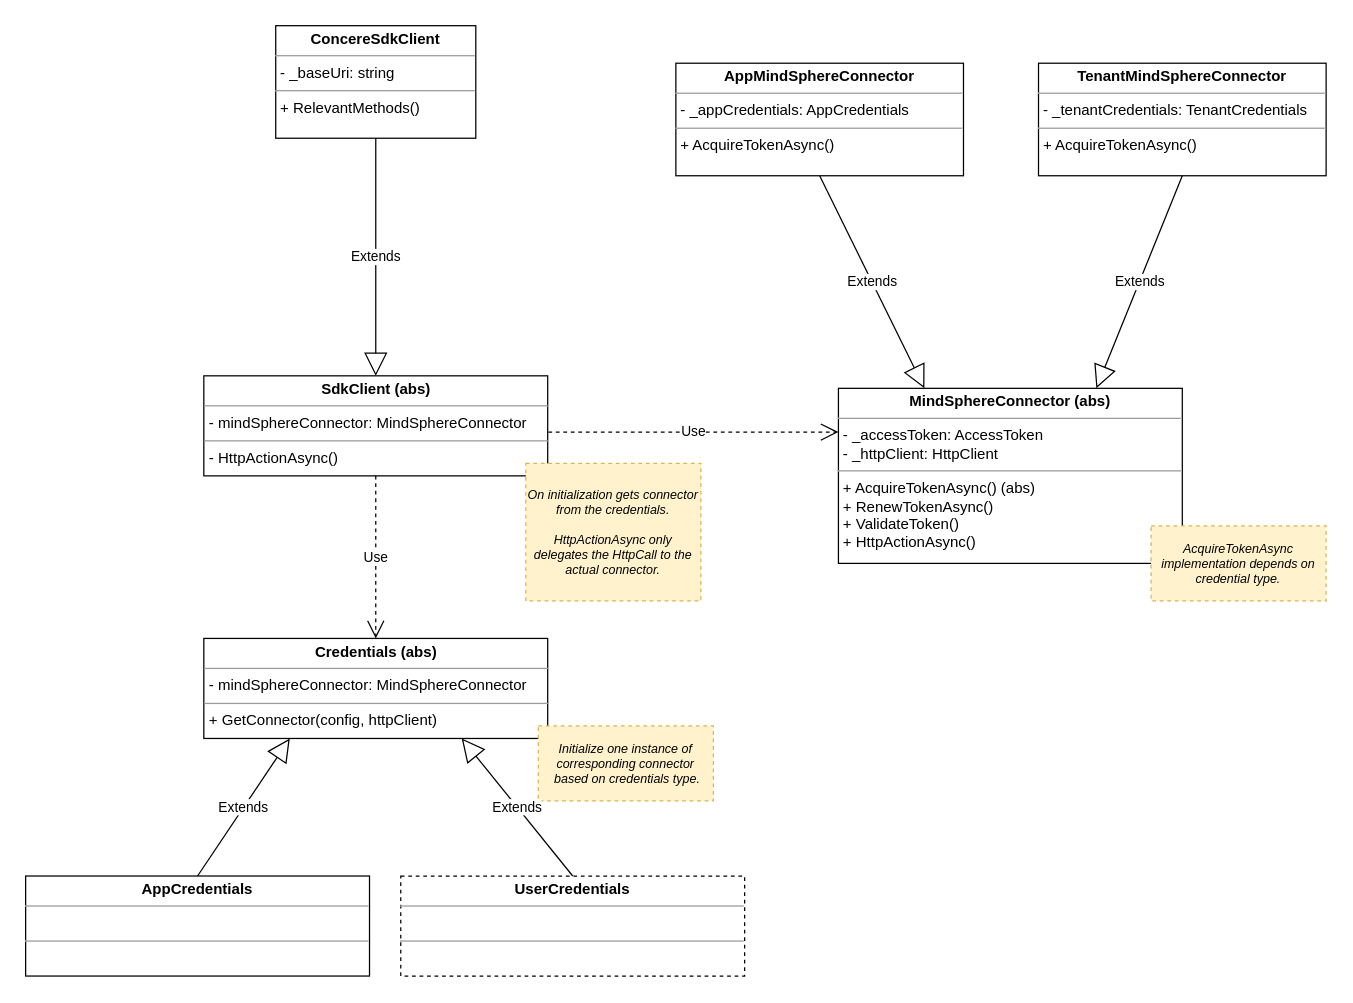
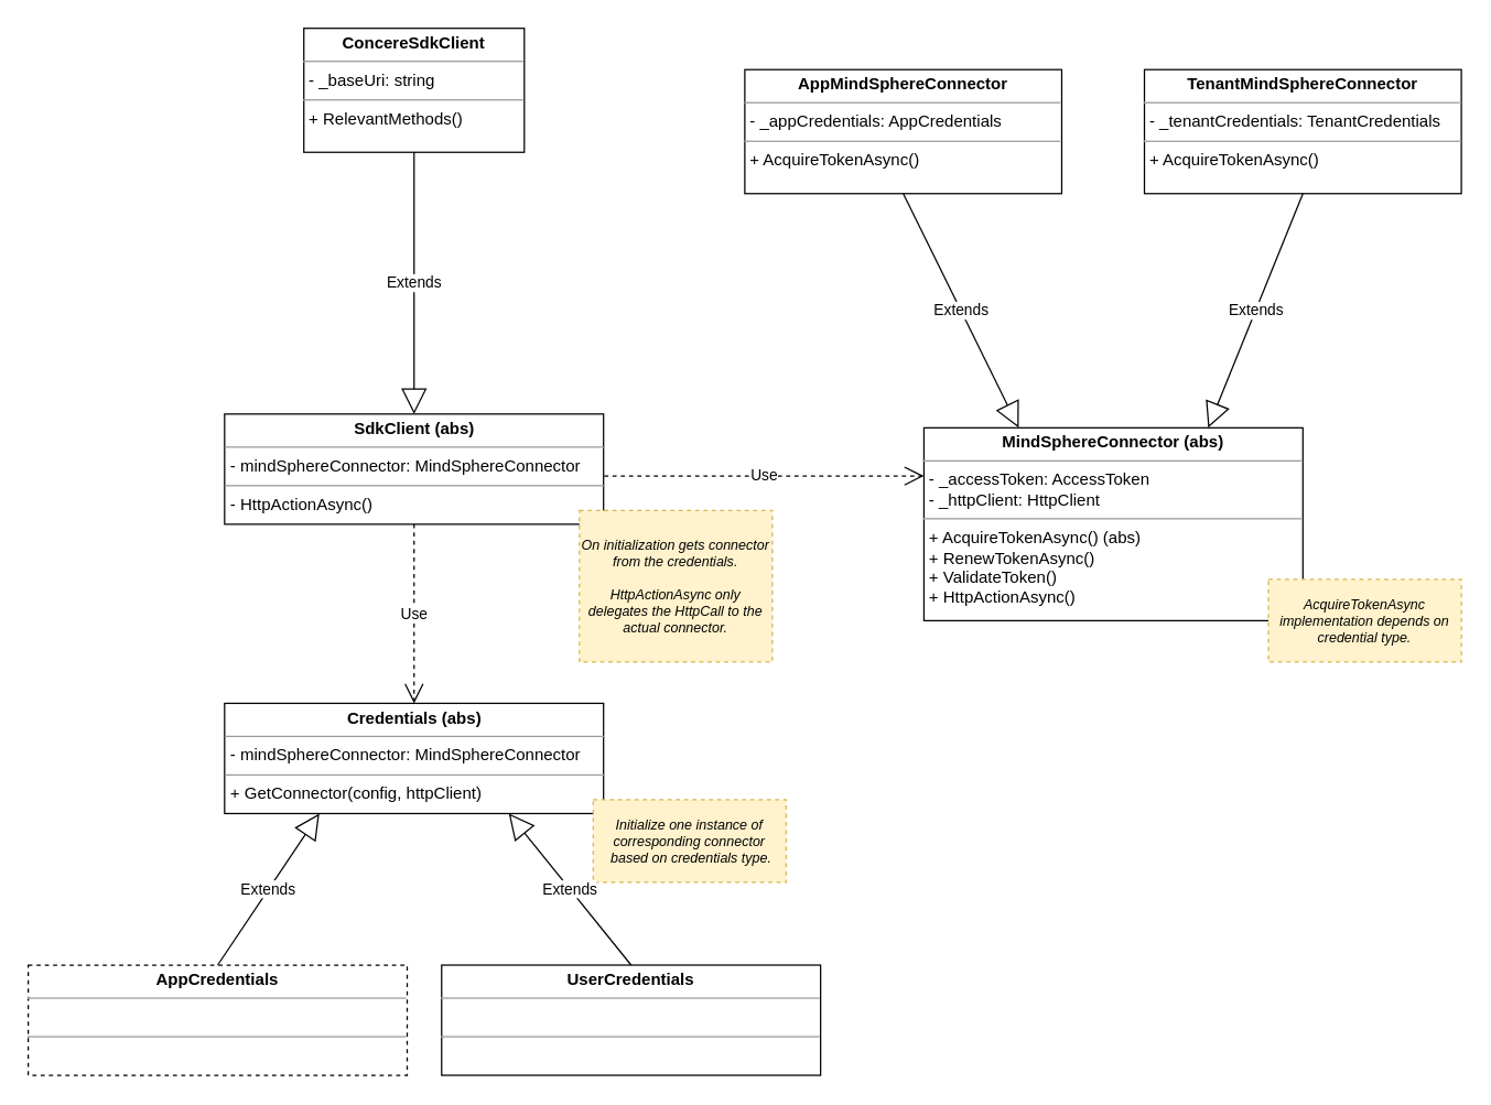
  <mxCell id="0" />
  <mxCell id="1" parent="0" />
  <mxCell id="2" value="&lt;p style=&quot;margin: 0px ; margin-top: 4px ; text-align: center&quot;&gt;&lt;b&gt;ConcereSdkClient&lt;/b&gt;&lt;/p&gt;&lt;hr size=&quot;1&quot;&gt;&lt;p style=&quot;margin: 0px ; margin-left: 4px&quot;&gt;- _baseUri: string&lt;/p&gt;&lt;hr size=&quot;1&quot;&gt;&lt;p style=&quot;margin: 0px ; margin-left: 4px&quot;&gt;+ RelevantMethods()&lt;/p&gt;" style="verticalAlign=top;align=left;overflow=fill;fontSize=12;fontFamily=Helvetica;html=1;" parent="1" vertex="1"><mxGeometry x="220" y="20" width="160" height="90" as="geometry" /></mxCell>
  <mxCell id="3" value="Extends" style="endArrow=block;endSize=16;endFill=0;html=1;exitX=0.5;exitY=1;exitDx=0;exitDy=0;entryX=0.5;entryY=0;entryDx=0;entryDy=0;" parent="1" source="2" target="4" edge="1"><mxGeometry width="160" relative="1" as="geometry"><mxPoint x="610" y="230" as="sourcePoint" /><mxPoint x="770" y="230" as="targetPoint" /></mxGeometry></mxCell>
  <mxCell id="4" value="&lt;p style=&quot;margin: 0px ; margin-top: 4px ; text-align: center&quot;&gt;&lt;b&gt;SdkClient (abs)&lt;/b&gt;&lt;/p&gt;&lt;hr size=&quot;1&quot;&gt;&lt;p style=&quot;margin: 0px ; margin-left: 4px&quot;&gt;- mindSphereConnector: MindSphereConnector&lt;/p&gt;&lt;hr size=&quot;1&quot;&gt;&lt;p style=&quot;margin: 0px ; margin-left: 4px&quot;&gt;&lt;span&gt;- HttpActionAsync()&lt;/span&gt;&lt;br&gt;&lt;/p&gt;" style="verticalAlign=top;align=left;overflow=fill;fontSize=12;fontFamily=Helvetica;html=1;" parent="1" vertex="1"><mxGeometry x="162.5" y="300" width="275" height="80" as="geometry" /></mxCell>
  <mxCell id="5" value="Use" style="endArrow=open;endSize=12;dashed=1;html=1;entryX=0;entryY=0.25;entryDx=0;entryDy=0;" parent="1" target="6" edge="1"><mxGeometry width="160" relative="1" as="geometry"><mxPoint x="438" y="345" as="sourcePoint" /><mxPoint x="640" y="390" as="targetPoint" /></mxGeometry></mxCell>
  <mxCell id="6" value="&lt;p style=&quot;margin: 0px ; margin-top: 4px ; text-align: center&quot;&gt;&lt;b&gt;MindSphereConnector (abs)&lt;/b&gt;&lt;/p&gt;&lt;hr size=&quot;1&quot;&gt;&lt;p style=&quot;margin: 0px 0px 0px 4px&quot;&gt;- _accessToken: AccessToken&lt;/p&gt;&lt;p style=&quot;margin: 0px 0px 0px 4px&quot;&gt;- _httpClient: HttpClient&lt;/p&gt;&lt;hr size=&quot;1&quot;&gt;&lt;p style=&quot;margin: 0px 0px 0px 4px&quot;&gt;+ AcquireTokenAsync() (abs)&amp;nbsp;&lt;/p&gt;&lt;p style=&quot;margin: 0px 0px 0px 4px&quot;&gt;+ RenewTokenAsync()&lt;/p&gt;&lt;p style=&quot;margin: 0px 0px 0px 4px&quot;&gt;+ ValidateToken()&lt;/p&gt;&lt;p style=&quot;margin: 0px 0px 0px 4px&quot;&gt;+ HttpActionAsync()&lt;/p&gt;" style="verticalAlign=top;align=left;overflow=fill;fontSize=12;fontFamily=Helvetica;html=1;" parent="1" vertex="1"><mxGeometry x="670" y="310" width="275" height="140" as="geometry" /></mxCell>
  <mxCell id="7" value="&lt;p style=&quot;margin: 0px ; margin-top: 4px ; text-align: center&quot;&gt;&lt;b&gt;AppMindSphereConnector&lt;/b&gt;&lt;br&gt;&lt;/p&gt;&lt;hr size=&quot;1&quot;&gt;&lt;p style=&quot;margin: 0px ; margin-left: 4px&quot;&gt;- _appCredentials: AppCredentials&lt;/p&gt;&lt;hr size=&quot;1&quot;&gt;&lt;p style=&quot;margin: 0px ; margin-left: 4px&quot;&gt;+ AcquireTokenAsync()&lt;/p&gt;" style="verticalAlign=top;align=left;overflow=fill;fontSize=12;fontFamily=Helvetica;html=1;" parent="1" vertex="1"><mxGeometry x="540" y="50" width="230" height="90" as="geometry" /></mxCell>
  <mxCell id="8" value="Extends" style="endArrow=block;endSize=16;endFill=0;html=1;exitX=0.5;exitY=1;exitDx=0;exitDy=0;entryX=0.25;entryY=0;entryDx=0;entryDy=0;" parent="1" source="7" target="6" edge="1"><mxGeometry width="160" relative="1" as="geometry"><mxPoint x="700" y="160" as="sourcePoint" /><mxPoint x="700" y="350" as="targetPoint" /></mxGeometry></mxCell>
  <mxCell id="9" value="&lt;p style=&quot;margin: 0px ; margin-top: 4px ; text-align: center&quot;&gt;&lt;b&gt;TenantMindSphereConnector&lt;/b&gt;&lt;br&gt;&lt;/p&gt;&lt;hr size=&quot;1&quot;&gt;&lt;p style=&quot;margin: 0px ; margin-left: 4px&quot;&gt;- _tenant&lt;span&gt;Credentials: TenantCredentials&lt;/span&gt;&lt;/p&gt;&lt;hr size=&quot;1&quot;&gt;&lt;p style=&quot;margin: 0px ; margin-left: 4px&quot;&gt;+ AcquireTokenAsync()&lt;/p&gt;" style="verticalAlign=top;align=left;overflow=fill;fontSize=12;fontFamily=Helvetica;html=1;" parent="1" vertex="1"><mxGeometry x="830" y="50" width="230" height="90" as="geometry" /></mxCell>
  <mxCell id="10" value="Extends" style="endArrow=block;endSize=16;endFill=0;html=1;exitX=0.5;exitY=1;exitDx=0;exitDy=0;entryX=0.75;entryY=0;entryDx=0;entryDy=0;" parent="1" source="9" target="6" edge="1"><mxGeometry width="160" relative="1" as="geometry"><mxPoint x="880" y="180" as="sourcePoint" /><mxPoint x="760" y="290" as="targetPoint" /></mxGeometry></mxCell>
  <mxCell id="11" value="AcquireTokenAsync implementation depends on credential type." style="rounded=0;whiteSpace=wrap;html=1;fontSize=10;dashed=1;fontStyle=2;fillColor=#fff2cc;strokeColor=#d6b656;" parent="1" vertex="1"><mxGeometry x="920" y="420" width="140" height="60" as="geometry" /></mxCell>
  <mxCell id="12" value="&lt;span&gt;On initialization gets connector from the credentials.&lt;br&gt;&lt;br&gt;HttpActionAsync only delegates the HttpCall to the actual connector.&lt;br&gt;&lt;/span&gt;" style="rounded=0;whiteSpace=wrap;html=1;fontSize=10;dashed=1;fontStyle=2;fillColor=#fff2cc;labelPosition=center;verticalLabelPosition=middle;align=center;verticalAlign=middle;strokeColor=#d6b656;" parent="1" vertex="1"><mxGeometry x="420" y="370" width="140" height="110" as="geometry" /></mxCell>
  <mxCell id="13" value="&lt;p style=&quot;margin: 0px ; margin-top: 4px ; text-align: center&quot;&gt;&lt;b&gt;Credentials (abs)&lt;/b&gt;&lt;/p&gt;&lt;hr size=&quot;1&quot;&gt;&lt;p style=&quot;margin: 0px ; margin-left: 4px&quot;&gt;- mindSphereConnector: MindSphereConnector&lt;/p&gt;&lt;hr size=&quot;1&quot;&gt;&lt;p style=&quot;margin: 0px ; margin-left: 4px&quot;&gt;+ GetConnector(config, httpClient)&lt;/p&gt;" style="verticalAlign=top;align=left;overflow=fill;fontSize=12;fontFamily=Helvetica;html=1;" vertex="1" parent="1"><mxGeometry x="162.5" y="510" width="275" height="80" as="geometry" /></mxCell>
  <mxCell id="14" value="Use" style="endArrow=open;endSize=12;dashed=1;html=1;exitX=0.5;exitY=1;exitDx=0;exitDy=0;entryX=0.5;entryY=0;entryDx=0;entryDy=0;" edge="1" parent="1" source="4" target="13"><mxGeometry width="160" relative="1" as="geometry"><mxPoint x="250" y="430" as="sourcePoint" /><mxPoint x="482.5" y="430" as="targetPoint" /></mxGeometry></mxCell>
  <mxCell id="15" value="Initialize one instance of corresponding connector&lt;br&gt;&amp;nbsp;based on credentials type." style="rounded=0;whiteSpace=wrap;html=1;fontSize=10;dashed=1;fontStyle=2;fillColor=#fff2cc;strokeColor=#d6b656;" vertex="1" parent="1"><mxGeometry x="430" y="580" width="140" height="60" as="geometry" /></mxCell>
- <mxCell id="16" value="&lt;p style=&quot;margin: 0px ; margin-top: 4px ; text-align: center&quot;&gt;&lt;b&gt;AppCredentials&lt;/b&gt;&lt;/p&gt;&lt;hr size=&quot;1&quot;&gt;&lt;p style=&quot;margin: 0px ; margin-left: 4px&quot;&gt;&lt;br&gt;&lt;/p&gt;&lt;hr size=&quot;1&quot;&gt;&lt;p style=&quot;margin: 0px ; margin-left: 4px&quot;&gt;&lt;br&gt;&lt;/p&gt;" style="verticalAlign=top;align=left;overflow=fill;fontSize=12;fontFamily=Helvetica;html=1;" vertex="1" parent="1"><mxGeometry x="20" y="700" width="275" height="80" as="geometry" /></mxCell>
- <mxCell id="17" value="&lt;p style=&quot;margin: 0px ; margin-top: 4px ; text-align: center&quot;&gt;&lt;b&gt;UserCredentials&lt;/b&gt;&lt;/p&gt;&lt;hr size=&quot;1&quot;&gt;&lt;p style=&quot;margin: 0px ; margin-left: 4px&quot;&gt;&lt;br&gt;&lt;/p&gt;&lt;hr size=&quot;1&quot;&gt;&lt;p style=&quot;margin: 0px ; margin-left: 4px&quot;&gt;&lt;br&gt;&lt;/p&gt;" style="verticalAlign=top;align=left;overflow=fill;fontSize=12;fontFamily=Helvetica;html=1;dashed=1;" vertex="1" parent="1"><mxGeometry x="320" y="700" width="275" height="80" as="geometry" /></mxCell>
+ <mxCell id="16" value="&lt;p style=&quot;margin: 0px ; margin-top: 4px ; text-align: center&quot;&gt;&lt;b&gt;AppCredentials&lt;/b&gt;&lt;/p&gt;&lt;hr size=&quot;1&quot;&gt;&lt;p style=&quot;margin: 0px ; margin-left: 4px&quot;&gt;&lt;br&gt;&lt;/p&gt;&lt;hr size=&quot;1&quot;&gt;&lt;p style=&quot;margin: 0px ; margin-left: 4px&quot;&gt;&lt;br&gt;&lt;/p&gt;" style="verticalAlign=top;align=left;overflow=fill;fontSize=12;fontFamily=Helvetica;html=1;dashed=1;" vertex="1" parent="1"><mxGeometry x="20" y="700" width="275" height="80" as="geometry" /></mxCell>
+ <mxCell id="17" value="&lt;p style=&quot;margin: 0px ; margin-top: 4px ; text-align: center&quot;&gt;&lt;b&gt;UserCredentials&lt;/b&gt;&lt;/p&gt;&lt;hr size=&quot;1&quot;&gt;&lt;p style=&quot;margin: 0px ; margin-left: 4px&quot;&gt;&lt;br&gt;&lt;/p&gt;&lt;hr size=&quot;1&quot;&gt;&lt;p style=&quot;margin: 0px ; margin-left: 4px&quot;&gt;&lt;br&gt;&lt;/p&gt;" style="verticalAlign=top;align=left;overflow=fill;fontSize=12;fontFamily=Helvetica;html=1;" vertex="1" parent="1"><mxGeometry x="320" y="700" width="275" height="80" as="geometry" /></mxCell>
  <mxCell id="18" value="Extends" style="endArrow=block;endSize=16;endFill=0;html=1;exitX=0.5;exitY=0;exitDx=0;exitDy=0;entryX=0.25;entryY=1;entryDx=0;entryDy=0;" edge="1" parent="1" source="16" target="13"><mxGeometry width="160" relative="1" as="geometry"><mxPoint x="250" y="620" as="sourcePoint" /><mxPoint x="333.75" y="790" as="targetPoint" /></mxGeometry></mxCell>
  <mxCell id="19" value="Extends" style="endArrow=block;endSize=16;endFill=0;html=1;exitX=0.5;exitY=0;exitDx=0;exitDy=0;entryX=0.75;entryY=1;entryDx=0;entryDy=0;" edge="1" parent="1" source="17" target="13"><mxGeometry width="160" relative="1" as="geometry"><mxPoint x="260" y="700" as="sourcePoint" /><mxPoint x="333.75" y="610" as="targetPoint" /></mxGeometry></mxCell>
